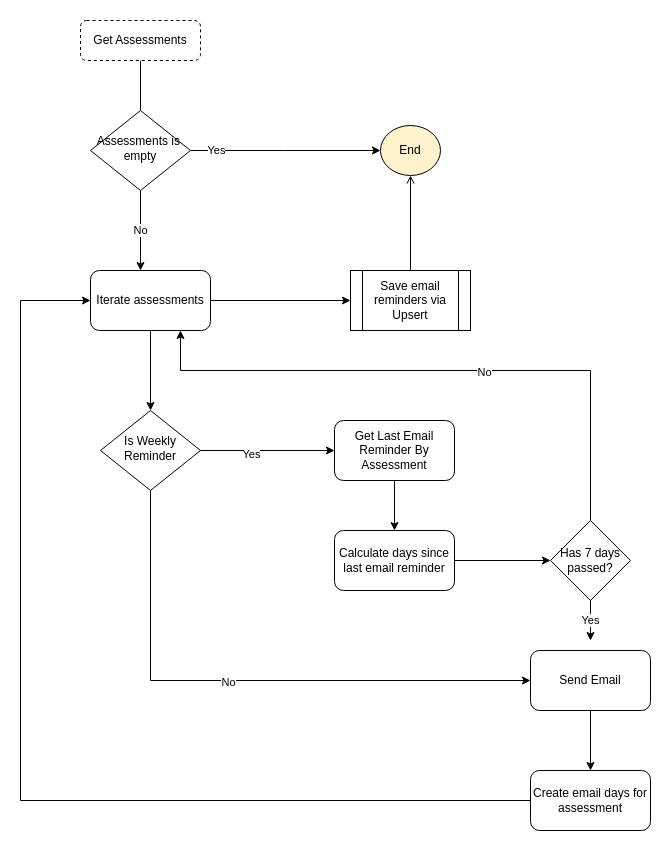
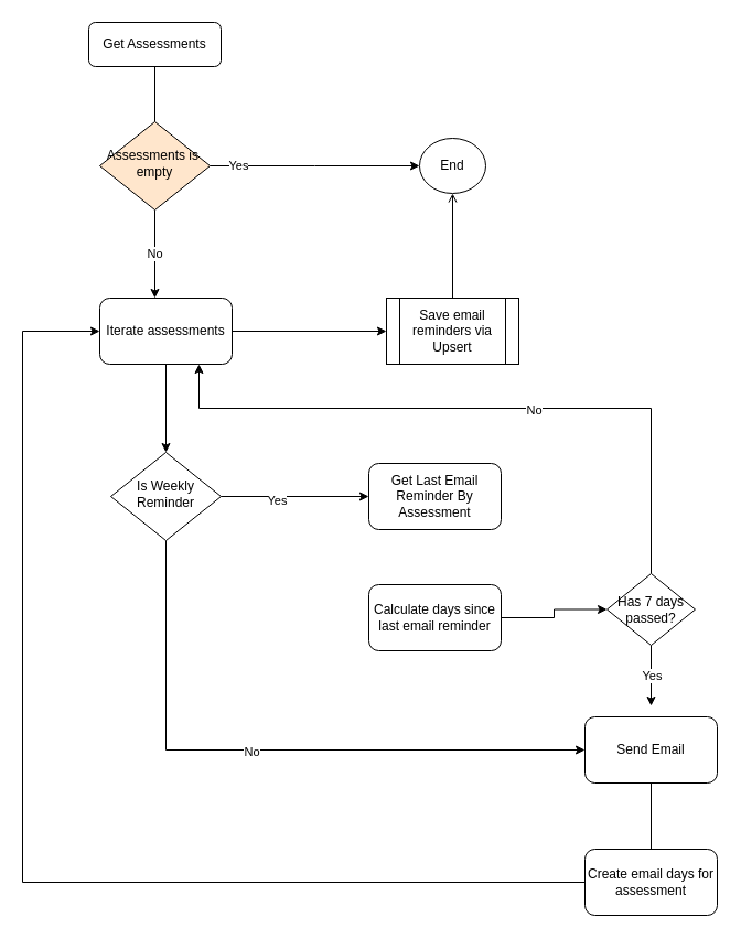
  <mxCell id="0" />
  <mxCell id="1" parent="0" />
  <mxCell id="2" value="" style="rounded=0;html=1;jettySize=auto;orthogonalLoop=1;fontSize=11;endArrow=none;endFill=0;endSize=8;strokeWidth=1;shadow=0;labelBackgroundColor=none;edgeStyle=orthogonalEdgeStyle;" parent="1" source="3" target="7" edge="1"><mxGeometry relative="1" as="geometry" /></mxCell>
- <mxCell id="3" value="Get Assessments" style="rounded=1;whiteSpace=wrap;html=1;fontSize=12;glass=0;strokeWidth=1;shadow=0;dashed=1;" parent="1" vertex="1"><mxGeometry x="80" y="20" width="120" height="40" as="geometry" /></mxCell>
+ <mxCell id="3" value="Get Assessments" style="rounded=1;whiteSpace=wrap;html=1;fontSize=12;glass=0;strokeWidth=1;shadow=0;" parent="1" vertex="1"><mxGeometry x="80" y="20" width="120" height="40" as="geometry" /></mxCell>
  <mxCell id="4" style="edgeStyle=orthogonalEdgeStyle;rounded=0;orthogonalLoop=1;jettySize=auto;html=1;" edge="1" parent="1" source="7"><mxGeometry relative="1" as="geometry"><mxPoint x="380" y="150" as="targetPoint" /></mxGeometry></mxCell>
  <mxCell id="5" value="Yes" style="edgeLabel;html=1;align=center;verticalAlign=middle;resizable=0;points=[];" vertex="1" connectable="0" parent="4"><mxGeometry x="-0.737" y="1" relative="1" as="geometry"><mxPoint as="offset" /></mxGeometry></mxCell>
  <mxCell id="6" value="No" style="edgeStyle=orthogonalEdgeStyle;rounded=0;orthogonalLoop=1;jettySize=auto;html=1;" edge="1" parent="1" source="7"><mxGeometry relative="1" as="geometry"><mxPoint x="140" y="270" as="targetPoint" /></mxGeometry></mxCell>
- <mxCell id="7" value="Assessments is&amp;nbsp; empty" style="rhombus;whiteSpace=wrap;html=1;shadow=0;fontFamily=Helvetica;fontSize=12;align=center;strokeWidth=1;spacing=6;spacingTop=-4;" parent="1" vertex="1"><mxGeometry x="90" y="110" width="100" height="80" as="geometry" /></mxCell>
+ <mxCell id="7" value="Assessments is&amp;nbsp; empty" style="rhombus;whiteSpace=wrap;html=1;shadow=0;fontFamily=Helvetica;fontSize=12;align=center;strokeWidth=1;spacing=6;spacingTop=-4;fillColor=#ffe6cc;" parent="1" vertex="1"><mxGeometry x="90" y="110" width="100" height="80" as="geometry" /></mxCell>
  <mxCell id="8" style="edgeStyle=orthogonalEdgeStyle;rounded=0;orthogonalLoop=1;jettySize=auto;html=1;entryX=0;entryY=0.5;entryDx=0;entryDy=0;" edge="1" parent="1" source="12" target="15"><mxGeometry relative="1" as="geometry" /></mxCell>
  <mxCell id="9" value="Yes" style="edgeLabel;html=1;align=center;verticalAlign=middle;resizable=0;points=[];" vertex="1" connectable="0" parent="8"><mxGeometry x="-0.261" y="-3" relative="1" as="geometry"><mxPoint as="offset" /></mxGeometry></mxCell>
  <mxCell id="10" style="edgeStyle=orthogonalEdgeStyle;rounded=0;orthogonalLoop=1;jettySize=auto;html=1;entryX=0;entryY=0.5;entryDx=0;entryDy=0;" edge="1" parent="1" source="12" target="23"><mxGeometry relative="1" as="geometry"><Array as="points"><mxPoint x="150" y="680" /></Array></mxGeometry></mxCell>
  <mxCell id="11" value="No" style="edgeLabel;html=1;align=center;verticalAlign=middle;resizable=0;points=[];" vertex="1" connectable="0" parent="10"><mxGeometry x="-0.063" y="-1" relative="1" as="geometry"><mxPoint as="offset" /></mxGeometry></mxCell>
  <mxCell id="12" value="Is Weekly Reminder" style="rhombus;whiteSpace=wrap;html=1;shadow=0;fontFamily=Helvetica;fontSize=12;align=center;strokeWidth=1;spacing=6;spacingTop=-4;" parent="1" vertex="1"><mxGeometry x="100" y="410" width="100" height="80" as="geometry" /></mxCell>
- <mxCell id="13" value="End" style="ellipse;whiteSpace=wrap;html=1;fillColor=#fff2cc;" vertex="1" parent="1"><mxGeometry x="380" y="125" width="60" height="50" as="geometry" /></mxCell>
- <mxCell id="14" style="edgeStyle=orthogonalEdgeStyle;rounded=0;orthogonalLoop=1;jettySize=auto;html=1;" edge="1" parent="1" source="15" target="17"><mxGeometry relative="1" as="geometry" /></mxCell>
+ <mxCell id="13" value="End" style="ellipse;whiteSpace=wrap;html=1;" vertex="1" parent="1"><mxGeometry x="380" y="125" width="60" height="50" as="geometry" /></mxCell>
  <mxCell id="15" value="Get Last Email Reminder By Assessment" style="rounded=1;whiteSpace=wrap;html=1;" vertex="1" parent="1"><mxGeometry x="334" y="420" width="120" height="60" as="geometry" /></mxCell>
  <mxCell id="16" style="edgeStyle=orthogonalEdgeStyle;rounded=0;orthogonalLoop=1;jettySize=auto;html=1;" edge="1" parent="1" source="17" target="21"><mxGeometry relative="1" as="geometry" /></mxCell>
  <mxCell id="17" value="Calculate days since last email reminder" style="rounded=1;whiteSpace=wrap;html=1;" vertex="1" parent="1"><mxGeometry x="334" y="530" width="120" height="60" as="geometry" /></mxCell>
  <mxCell id="18" style="edgeStyle=orthogonalEdgeStyle;rounded=0;orthogonalLoop=1;jettySize=auto;html=1;entryX=0.75;entryY=1;entryDx=0;entryDy=0;exitX=0.5;exitY=0;exitDx=0;exitDy=0;" edge="1" parent="1" source="21" target="28"><mxGeometry relative="1" as="geometry"><Array as="points"><mxPoint x="590" y="370" /><mxPoint x="180" y="370" /></Array></mxGeometry></mxCell>
  <mxCell id="19" value="No" style="edgeLabel;html=1;align=center;verticalAlign=middle;resizable=0;points=[];" vertex="1" connectable="0" parent="18"><mxGeometry x="-0.142" y="1" relative="1" as="geometry"><mxPoint as="offset" /></mxGeometry></mxCell>
  <mxCell id="20" value="Yes" style="edgeStyle=orthogonalEdgeStyle;rounded=0;orthogonalLoop=1;jettySize=auto;html=1;" edge="1" parent="1" source="21"><mxGeometry relative="1" as="geometry"><mxPoint x="590" y="640" as="targetPoint" /></mxGeometry></mxCell>
- <mxCell id="21" value="Has 7 days passed?" style="rhombus;whiteSpace=wrap;html=1;" vertex="1" parent="1"><mxGeometry x="550" y="520" width="80" height="80" as="geometry" /></mxCell>
- <mxCell id="22" style="edgeStyle=orthogonalEdgeStyle;rounded=0;orthogonalLoop=1;jettySize=auto;html=1;" edge="1" parent="1" source="23" target="25"><mxGeometry relative="1" as="geometry" /></mxCell>
+ <mxCell id="21" value="Has 7 days passed?" style="rhombus;whiteSpace=wrap;html=1;" vertex="1" parent="1"><mxGeometry x="550" y="520" width="80" height="65" as="geometry" /></mxCell>
+ <mxCell id="22" style="edgeStyle=orthogonalEdgeStyle;rounded=0;orthogonalLoop=1;jettySize=auto;html=1;endArrow=none;" edge="1" parent="1" source="23" target="25"><mxGeometry relative="1" as="geometry" /></mxCell>
  <mxCell id="23" value="Send Email" style="rounded=1;whiteSpace=wrap;html=1;" vertex="1" parent="1"><mxGeometry x="530" y="650" width="120" height="60" as="geometry" /></mxCell>
  <mxCell id="24" style="edgeStyle=orthogonalEdgeStyle;rounded=0;orthogonalLoop=1;jettySize=auto;html=1;exitX=0;exitY=0.5;exitDx=0;exitDy=0;" edge="1" parent="1" source="25"><mxGeometry relative="1" as="geometry"><mxPoint x="90" y="300" as="targetPoint" /><Array as="points"><mxPoint x="20" y="800" /><mxPoint x="20" y="300" /></Array></mxGeometry></mxCell>
  <mxCell id="25" value="Create email days for assessment" style="rounded=1;whiteSpace=wrap;html=1;" vertex="1" parent="1"><mxGeometry x="530" y="770" width="120" height="60" as="geometry" /></mxCell>
  <mxCell id="26" style="edgeStyle=orthogonalEdgeStyle;rounded=0;orthogonalLoop=1;jettySize=auto;html=1;" edge="1" parent="1" source="28" target="12"><mxGeometry relative="1" as="geometry" /></mxCell>
  <mxCell id="27" style="edgeStyle=orthogonalEdgeStyle;rounded=0;orthogonalLoop=1;jettySize=auto;html=1;entryX=0;entryY=0.5;entryDx=0;entryDy=0;" edge="1" parent="1" source="28" target="30"><mxGeometry relative="1" as="geometry" /></mxCell>
  <mxCell id="28" value="Iterate assessments" style="rounded=1;whiteSpace=wrap;html=1;" vertex="1" parent="1"><mxGeometry x="90" y="270" width="120" height="60" as="geometry" /></mxCell>
  <mxCell id="29" style="edgeStyle=orthogonalEdgeStyle;rounded=0;orthogonalLoop=1;jettySize=auto;html=1;endArrow=open;" edge="1" parent="1" source="30" target="13"><mxGeometry relative="1" as="geometry" /></mxCell>
  <mxCell id="30" value="Save email reminders via Upsert" style="shape=process;whiteSpace=wrap;html=1;backgroundOutline=1;" vertex="1" parent="1"><mxGeometry x="350" y="270" width="120" height="60" as="geometry" /></mxCell>
